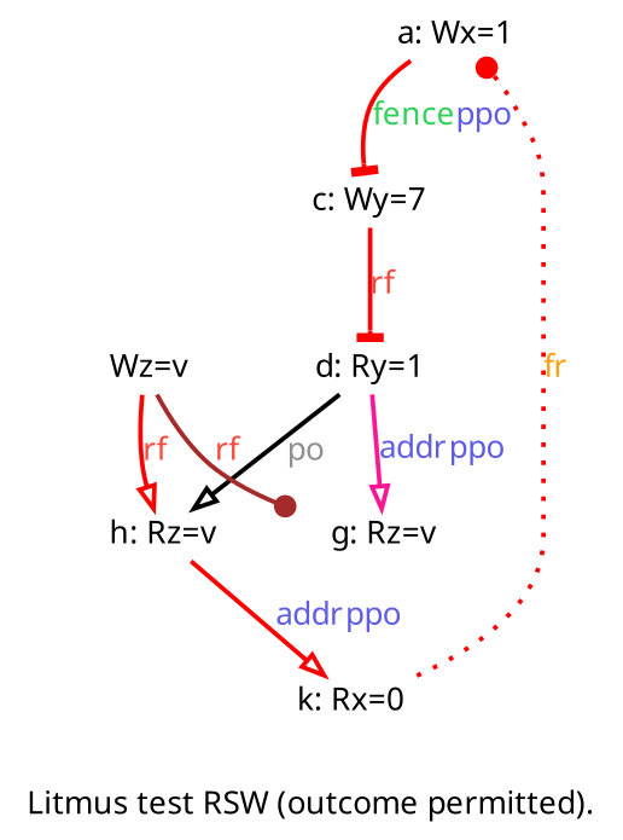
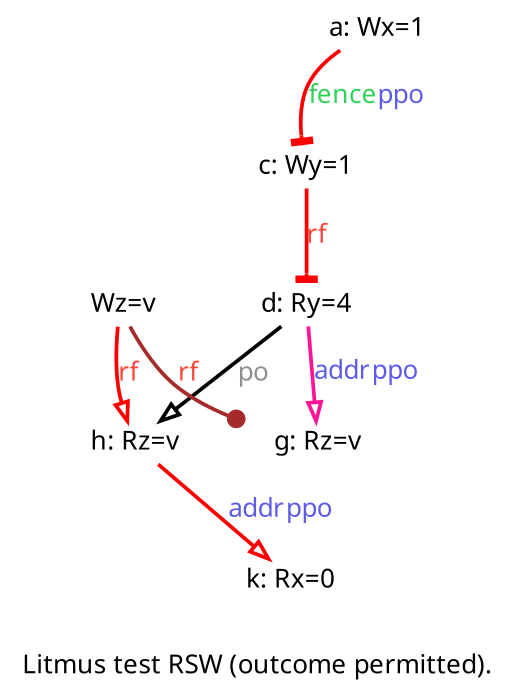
  digraph {
    fontname="Noto Sans"
    label="Litmus test RSW (outcome permitted)."
    splines=spline
    node [fixedsize=false fontname="Noto Sans" fontsize=14 shape=none]
    edge [arrowhead=onormal arrowsize=1.000000 color=red fontname="Noto Sans" fontsize=14 penwidth=2.000000 style=solid]
    n1 [height=0.222222 label="a: Wx=1" width=1.111112]
-   n2 [height=0.222222 label="c: Wy=7" width=1.111112]
-   n3 [height=0.222222 label="d: Ry=1" width=1.111112]
+   n2 [height=0.222222 label="c: Wy=1" width=1.111112]
+   n3 [height=0.222222 label="d: Ry=4" width=1.111112]
    n4 [height=0.222222 label="g: Rz=v" width=1.111112]
    n5 [height=0.222222 label="h: Rz=v" width=1.111112]
    n6 [height=0.222222 label="k: Rx=0" width=1.111112]
    n7 [height=0.222222 label=" Wz=v" width=1.111112]
    n1 -> n2 [arrowhead=tee label=<<font color="#30D158">fence</font><font color="#5E5CE6">ppo</font>>]
    n2 -> n3 [arrowhead=tee label=<<font color="#FF453A">rf</font>>]
    n3 -> n4 [color=deeppink label=<<font color="#5E5CE6">addr</font><font color="#5E5CE6">ppo</font>> style=bold]
    n3 -> n5 [color=black label=<<font color="#8E8E93">po</font>>]
    n5 -> n6 [label=<<font color="#5E5CE6">addr</font><font color="#5E5CE6">ppo</font>> style=bold]
-   n6 -> n1 [arrowhead=dot label=<<font color="#FF9F0A">fr</font>> style=dotted]
    n7 -> n4 [arrowhead=dot color=brown label=<<font color="#FF453A">rf</font>>]
    n7 -> n5 [label=<<font color="#FF453A">rf</font>> style=bold]
  }
